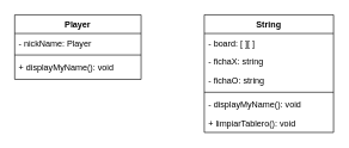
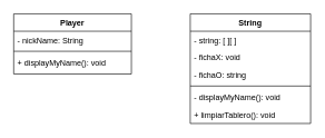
  <mxCell id="0" />
  <mxCell id="1" parent="0" />
  <mxCell id="2" value="Player" style="swimlane;fontStyle=1;align=center;verticalAlign=top;childLayout=stackLayout;horizontal=1;startSize=26;horizontalStack=0;resizeParent=1;resizeParentMax=0;resizeLast=0;collapsible=1;marginBottom=0;" vertex="1" parent="1"><mxGeometry x="20" y="20" width="176" height="90" as="geometry" /></mxCell>
- <mxCell id="3" value="- nickName: Player" style="text;strokeColor=none;fillColor=none;align=left;verticalAlign=top;spacingLeft=4;spacingRight=4;overflow=hidden;rotatable=0;points=[[0,0.5],[1,0.5]];portConstraint=eastwest;" vertex="1" parent="2"><mxGeometry y="26" width="176" height="26" as="geometry" /></mxCell>
+ <mxCell id="3" value="- nickName: String" style="text;strokeColor=none;fillColor=none;align=left;verticalAlign=top;spacingLeft=4;spacingRight=4;overflow=hidden;rotatable=0;points=[[0,0.5],[1,0.5]];portConstraint=eastwest;" vertex="1" parent="2"><mxGeometry y="26" width="176" height="26" as="geometry" /></mxCell>
  <mxCell id="4" value="" style="line;strokeWidth=1;fillColor=none;align=left;verticalAlign=middle;spacingTop=-1;spacingLeft=3;spacingRight=3;rotatable=0;labelPosition=right;points=[];portConstraint=eastwest;strokeColor=inherit;" vertex="1" parent="2"><mxGeometry y="52" width="176" height="8" as="geometry" /></mxCell>
  <mxCell id="5" value="+ displayMyName(): void" style="text;strokeColor=none;fillColor=none;align=left;verticalAlign=top;spacingLeft=4;spacingRight=4;overflow=hidden;rotatable=0;points=[[0,0.5],[1,0.5]];portConstraint=eastwest;" vertex="1" parent="2"><mxGeometry y="60" width="176" height="30" as="geometry" /></mxCell>
  <mxCell id="6" value="String" style="swimlane;fontStyle=1;align=center;verticalAlign=top;childLayout=stackLayout;horizontal=1;startSize=26;horizontalStack=0;resizeParent=1;resizeParentMax=0;resizeLast=0;collapsible=1;marginBottom=0;" vertex="1" parent="1"><mxGeometry x="284" y="20" width="180" height="164" as="geometry" /></mxCell>
- <mxCell id="7" value="- board: [ ][ ]" style="text;strokeColor=none;fillColor=none;align=left;verticalAlign=top;spacingLeft=4;spacingRight=4;overflow=hidden;rotatable=0;points=[[0,0.5],[1,0.5]];portConstraint=eastwest;" vertex="1" parent="6"><mxGeometry y="26" width="180" height="26" as="geometry" /></mxCell>
- <mxCell id="8" value="- fichaX: string" style="text;strokeColor=none;fillColor=none;align=left;verticalAlign=top;spacingLeft=4;spacingRight=4;overflow=hidden;rotatable=0;points=[[0,0.5],[1,0.5]];portConstraint=eastwest;" vertex="1" parent="6"><mxGeometry y="52" width="180" height="26" as="geometry" /></mxCell>
+ <mxCell id="7" value="- string: [ ][ ]" style="text;strokeColor=none;fillColor=none;align=left;verticalAlign=top;spacingLeft=4;spacingRight=4;overflow=hidden;rotatable=0;points=[[0,0.5],[1,0.5]];portConstraint=eastwest;" vertex="1" parent="6"><mxGeometry y="26" width="180" height="26" as="geometry" /></mxCell>
+ <mxCell id="8" value="- fichaX: void" style="text;strokeColor=none;fillColor=none;align=left;verticalAlign=top;spacingLeft=4;spacingRight=4;overflow=hidden;rotatable=0;points=[[0,0.5],[1,0.5]];portConstraint=eastwest;" vertex="1" parent="6"><mxGeometry y="52" width="180" height="26" as="geometry" /></mxCell>
  <mxCell id="9" value="- fichaO: string" style="text;strokeColor=none;fillColor=none;align=left;verticalAlign=top;spacingLeft=4;spacingRight=4;overflow=hidden;rotatable=0;points=[[0,0.5],[1,0.5]];portConstraint=eastwest;" vertex="1" parent="6"><mxGeometry y="78" width="180" height="26" as="geometry" /></mxCell>
  <mxCell id="10" value="" style="line;strokeWidth=1;fillColor=none;align=left;verticalAlign=middle;spacingTop=-1;spacingLeft=3;spacingRight=3;rotatable=0;labelPosition=right;points=[];portConstraint=eastwest;strokeColor=inherit;" vertex="1" parent="6"><mxGeometry y="104" width="180" height="8" as="geometry" /></mxCell>
  <mxCell id="11" value="- displayMyName(): void" style="text;strokeColor=none;fillColor=none;align=left;verticalAlign=top;spacingLeft=4;spacingRight=4;overflow=hidden;rotatable=0;points=[[0,0.5],[1,0.5]];portConstraint=eastwest;" vertex="1" parent="6"><mxGeometry y="112" width="180" height="26" as="geometry" /></mxCell>
  <mxCell id="12" value="+ limpiarTablero(): void" style="text;strokeColor=none;fillColor=none;align=left;verticalAlign=top;spacingLeft=4;spacingRight=4;overflow=hidden;rotatable=0;points=[[0,0.5],[1,0.5]];portConstraint=eastwest;" vertex="1" parent="6"><mxGeometry y="138" width="180" height="26" as="geometry" /></mxCell>
